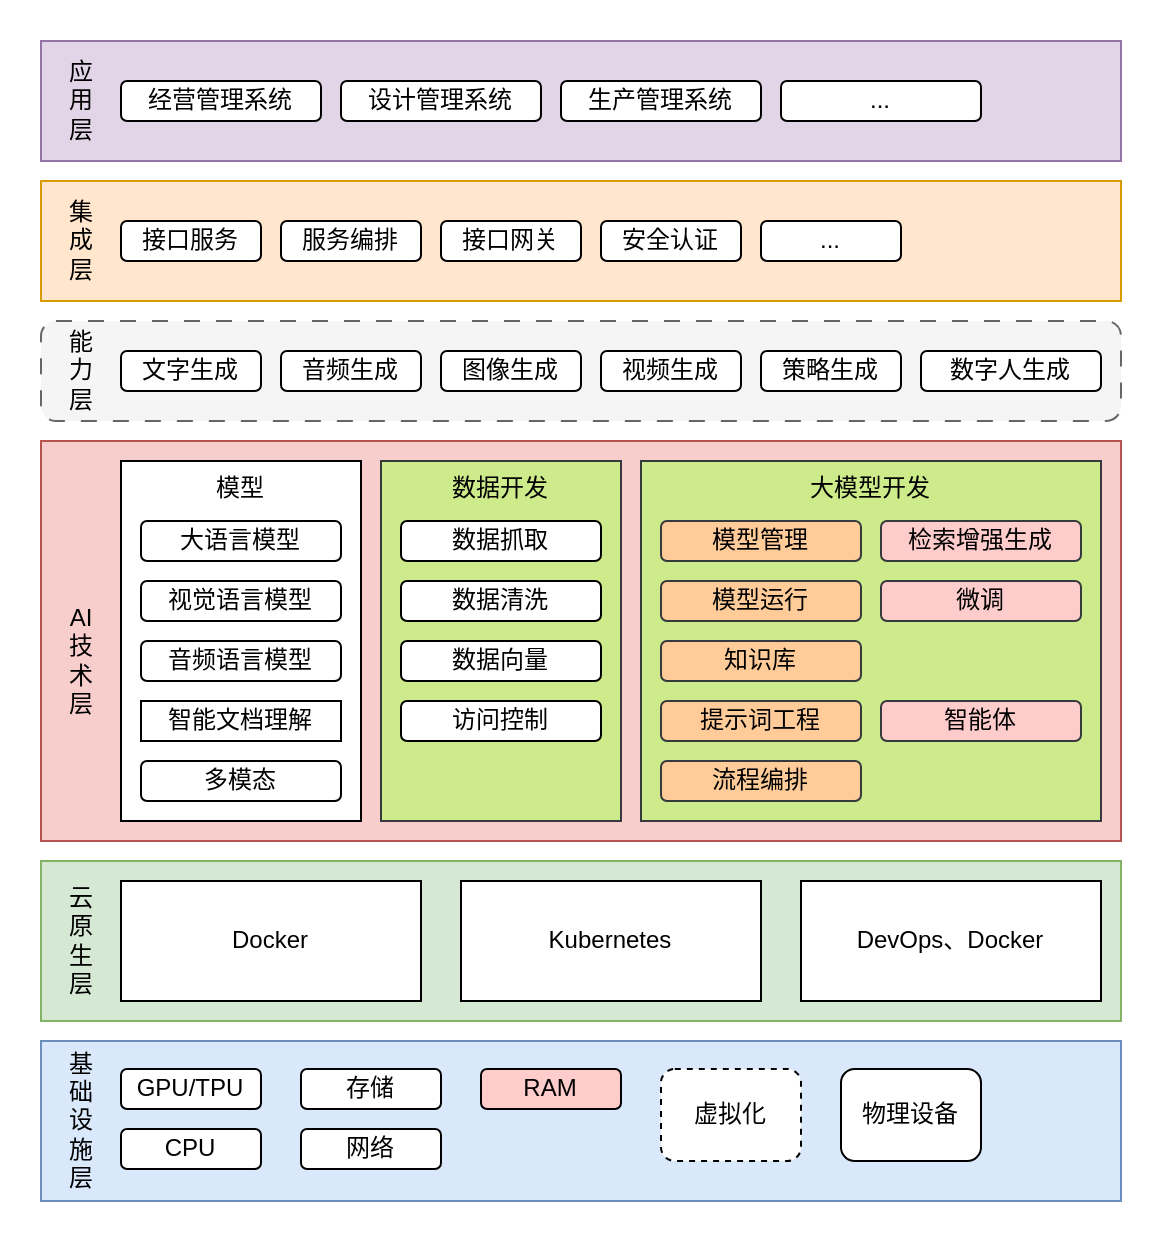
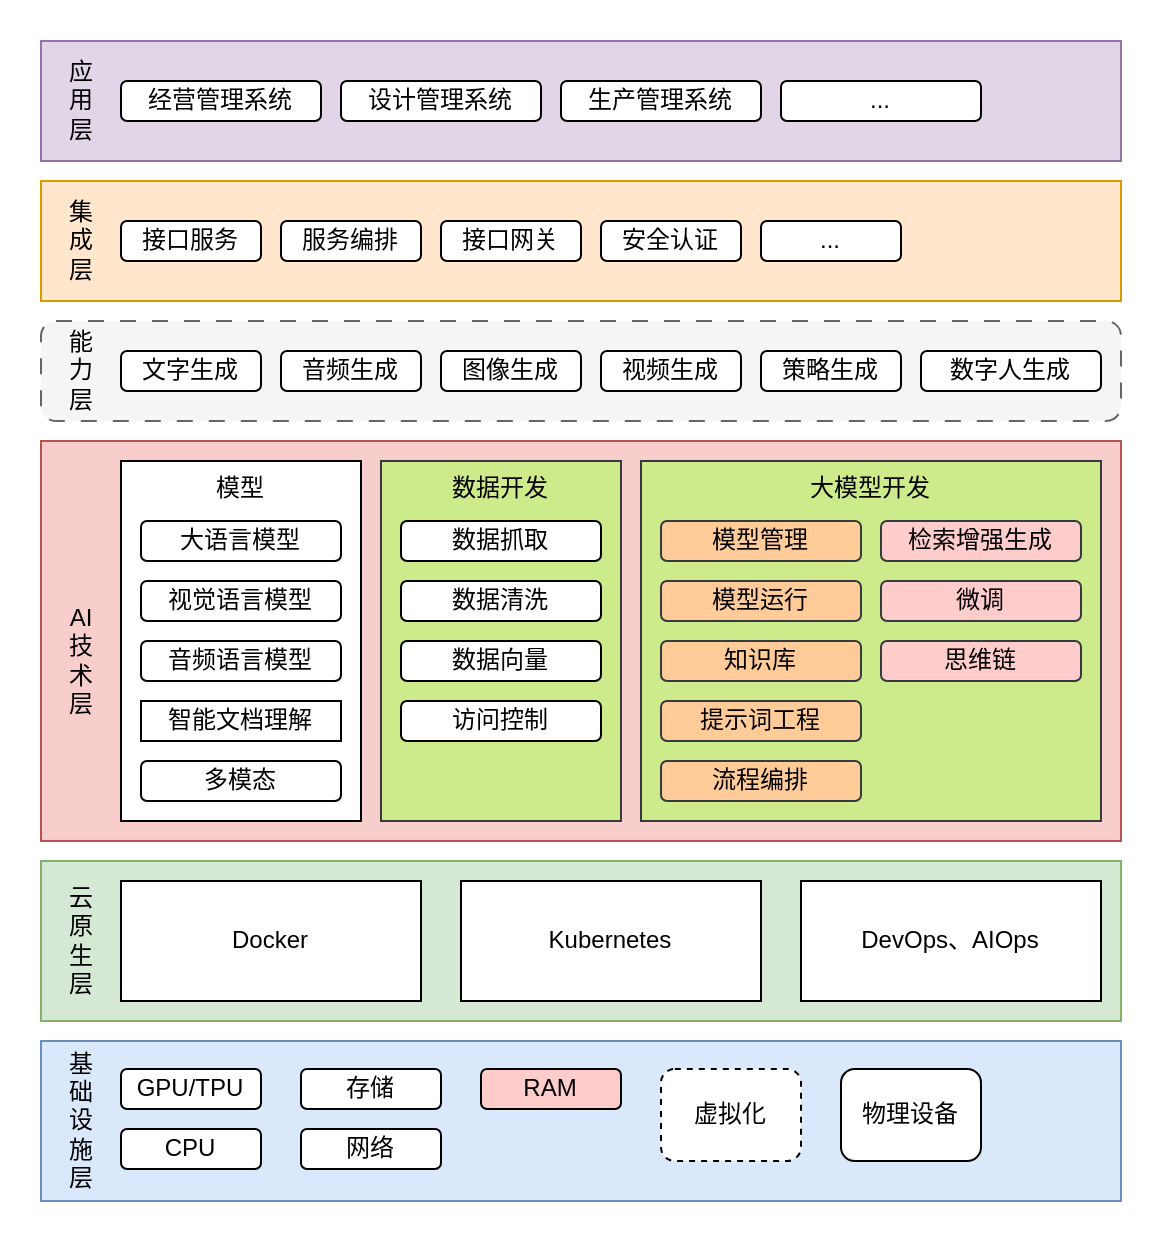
  <mxCell id="0" />
  <mxCell id="1" parent="0" />
  <mxCell id="2" value="" style="group" vertex="1" connectable="0" parent="1"><mxGeometry x="20" y="20" width="540" height="585" as="geometry" /></mxCell>
  <mxCell id="3" value="" style="rounded=0;whiteSpace=wrap;html=1;align=center;horizontal=0;verticalAlign=top;fillColor=#f8cecc;strokeColor=#b85450;" vertex="1" parent="2"><mxGeometry y="200" width="540" height="200" as="geometry" /></mxCell>
  <mxCell id="4" value="模型" style="rounded=0;whiteSpace=wrap;html=1;horizontal=1;verticalAlign=top;" vertex="1" parent="2"><mxGeometry x="40" y="210" width="120" height="180" as="geometry" /></mxCell>
  <mxCell id="5" value="" style="rounded=0;whiteSpace=wrap;html=1;align=center;horizontal=0;verticalAlign=top;fillColor=#d5e8d4;strokeColor=#82b366;" vertex="1" parent="2"><mxGeometry y="410" width="540" height="80" as="geometry" /></mxCell>
  <mxCell id="6" value="" style="rounded=0;whiteSpace=wrap;html=1;align=center;horizontal=0;verticalAlign=top;fillColor=#dae8fc;strokeColor=#6c8ebf;" vertex="1" parent="2"><mxGeometry y="500" width="540" height="80" as="geometry" /></mxCell>
  <mxCell id="7" value="基&lt;div&gt;础&lt;/div&gt;&lt;div&gt;设&lt;/div&gt;&lt;div&gt;施&lt;/div&gt;&lt;div&gt;层&lt;/div&gt;" style="text;html=1;align=center;verticalAlign=middle;resizable=0;points=[];autosize=1;strokeColor=none;fillColor=none;" vertex="1" parent="2"><mxGeometry y="495" width="40" height="90" as="geometry" /></mxCell>
  <mxCell id="8" value="云&lt;div&gt;原&lt;/div&gt;&lt;div&gt;生&lt;br&gt;&lt;div&gt;层&lt;/div&gt;&lt;/div&gt;" style="text;html=1;align=center;verticalAlign=middle;resizable=0;points=[];autosize=1;strokeColor=none;fillColor=none;" vertex="1" parent="2"><mxGeometry y="415" width="40" height="70" as="geometry" /></mxCell>
  <mxCell id="9" value="&lt;div&gt;AI&lt;/div&gt;&lt;div&gt;技&lt;/div&gt;&lt;div&gt;术&lt;/div&gt;&lt;div&gt;&lt;div&gt;&lt;div&gt;层&lt;/div&gt;&lt;/div&gt;&lt;/div&gt;" style="text;html=1;align=center;verticalAlign=middle;resizable=0;points=[];autosize=1;strokeColor=none;fillColor=none;" vertex="1" parent="2"><mxGeometry y="275" width="40" height="70" as="geometry" /></mxCell>
  <mxCell id="10" value="数据开发" style="rounded=0;whiteSpace=wrap;html=1;horizontal=1;verticalAlign=top;fillColor=#cdeb8b;strokeColor=#36393d;" vertex="1" parent="2"><mxGeometry x="170" y="210" width="120" height="180" as="geometry" /></mxCell>
  <mxCell id="11" value="大模型开发" style="rounded=0;whiteSpace=wrap;html=1;horizontal=1;verticalAlign=top;fillColor=#cdeb8b;strokeColor=#36393d;" vertex="1" parent="2"><mxGeometry x="300" y="210" width="230" height="180" as="geometry" /></mxCell>
  <mxCell id="12" value="大语言模型" style="rounded=1;whiteSpace=wrap;html=1;" vertex="1" parent="2"><mxGeometry x="50" y="240" width="100" height="20" as="geometry" /></mxCell>
  <mxCell id="13" value="视觉语言模型" style="rounded=1;whiteSpace=wrap;html=1;" vertex="1" parent="2"><mxGeometry x="50" y="270" width="100" height="20" as="geometry" /></mxCell>
  <mxCell id="14" value="音频语言模型" style="rounded=1;whiteSpace=wrap;html=1;" vertex="1" parent="2"><mxGeometry x="50" y="300" width="100" height="20" as="geometry" /></mxCell>
  <mxCell id="15" value="智能文档理解" style="whiteSpace=wrap;html=1;rounded=0;" vertex="1" parent="2"><mxGeometry x="50" y="330" width="100" height="20" as="geometry" /></mxCell>
  <mxCell id="16" value="多模态" style="rounded=1;whiteSpace=wrap;html=1;" vertex="1" parent="2"><mxGeometry x="50" y="360" width="100" height="20" as="geometry" /></mxCell>
  <mxCell id="17" value="数据抓取" style="rounded=1;whiteSpace=wrap;html=1;" vertex="1" parent="2"><mxGeometry x="180" y="240" width="100" height="20" as="geometry" /></mxCell>
  <mxCell id="18" value="数据清洗" style="rounded=1;whiteSpace=wrap;html=1;" vertex="1" parent="2"><mxGeometry x="180" y="270" width="100" height="20" as="geometry" /></mxCell>
  <mxCell id="19" value="数据向量" style="rounded=1;whiteSpace=wrap;html=1;" vertex="1" parent="2"><mxGeometry x="180" y="300" width="100" height="20" as="geometry" /></mxCell>
  <mxCell id="20" value="访问控制" style="rounded=1;whiteSpace=wrap;html=1;" vertex="1" parent="2"><mxGeometry x="180" y="330" width="100" height="20" as="geometry" /></mxCell>
  <mxCell id="21" value="模型管理" style="rounded=1;whiteSpace=wrap;html=1;fillColor=#ffcc99;strokeColor=#36393d;" vertex="1" parent="2"><mxGeometry x="310" y="240" width="100" height="20" as="geometry" /></mxCell>
  <mxCell id="22" value="检索增强生成" style="rounded=1;whiteSpace=wrap;html=1;fillColor=#ffcccc;strokeColor=#36393d;" vertex="1" parent="2"><mxGeometry x="420" y="240" width="100" height="20" as="geometry" /></mxCell>
  <mxCell id="23" value="模型运行" style="rounded=1;whiteSpace=wrap;html=1;fillColor=#ffcc99;strokeColor=#36393d;" vertex="1" parent="2"><mxGeometry x="310" y="270" width="100" height="20" as="geometry" /></mxCell>
  <mxCell id="24" value="知识库" style="rounded=1;whiteSpace=wrap;html=1;fillColor=#ffcc99;strokeColor=#36393d;" vertex="1" parent="2"><mxGeometry x="310" y="300" width="100" height="20" as="geometry" /></mxCell>
  <mxCell id="25" value="提示词工程" style="rounded=1;whiteSpace=wrap;html=1;fillColor=#ffcc99;strokeColor=#36393d;" vertex="1" parent="2"><mxGeometry x="310" y="330" width="100" height="20" as="geometry" /></mxCell>
  <mxCell id="26" value="微调" style="rounded=1;whiteSpace=wrap;html=1;fillColor=#ffcccc;strokeColor=#36393d;" vertex="1" parent="2"><mxGeometry x="420" y="270" width="100" height="20" as="geometry" /></mxCell>
+ <mxCell id="27" value="思维链" style="rounded=1;whiteSpace=wrap;html=1;fillColor=#ffcccc;strokeColor=#36393d;" vertex="1" parent="2"><mxGeometry x="420" y="300" width="100" height="20" as="geometry" /></mxCell>
  <mxCell id="28" value="流程编排" style="rounded=1;whiteSpace=wrap;html=1;fillColor=#ffcc99;strokeColor=#36393d;" vertex="1" parent="2"><mxGeometry x="310" y="360" width="100" height="20" as="geometry" /></mxCell>
- <mxCell id="29" value="智能体" style="rounded=1;whiteSpace=wrap;html=1;fillColor=#ffcccc;strokeColor=#36393d;" vertex="1" parent="2"><mxGeometry x="420" y="330" width="100" height="20" as="geometry" /></mxCell>
  <mxCell id="30" value="Docker" style="rounded=0;whiteSpace=wrap;html=1;" vertex="1" parent="2"><mxGeometry x="40" y="420" width="150" height="60" as="geometry" /></mxCell>
  <mxCell id="31" value="Kubernetes" style="rounded=0;whiteSpace=wrap;html=1;" vertex="1" parent="2"><mxGeometry x="210" y="420" width="150" height="60" as="geometry" /></mxCell>
- <mxCell id="32" value="DevOps、Docker" style="rounded=0;whiteSpace=wrap;html=1;" vertex="1" parent="2"><mxGeometry x="380" y="420" width="150" height="60" as="geometry" /></mxCell>
+ <mxCell id="32" value="DevOps、AIOps" style="rounded=0;whiteSpace=wrap;html=1;" vertex="1" parent="2"><mxGeometry x="380" y="420" width="150" height="60" as="geometry" /></mxCell>
  <mxCell id="33" value="" style="rounded=1;whiteSpace=wrap;html=1;dashed=1;dashPattern=8 8;fillColor=#f5f5f5;fontColor=#333333;strokeColor=#666666;" vertex="1" parent="2"><mxGeometry y="140" width="540" height="50" as="geometry" /></mxCell>
  <mxCell id="34" value="&lt;div&gt;&lt;div&gt;能&lt;/div&gt;&lt;div&gt;力&lt;/div&gt;&lt;div&gt;&lt;div&gt;&lt;div&gt;层&lt;/div&gt;&lt;/div&gt;&lt;/div&gt;&lt;/div&gt;" style="text;html=1;align=center;verticalAlign=middle;resizable=0;points=[];autosize=1;strokeColor=none;fillColor=none;" vertex="1" parent="2"><mxGeometry y="135" width="40" height="60" as="geometry" /></mxCell>
  <mxCell id="35" value="文字生成" style="rounded=1;whiteSpace=wrap;html=1;verticalAlign=middle;" vertex="1" parent="2"><mxGeometry x="40" y="155" width="70" height="20" as="geometry" /></mxCell>
  <mxCell id="36" value="音频生成" style="rounded=1;whiteSpace=wrap;html=1;verticalAlign=middle;" vertex="1" parent="2"><mxGeometry x="120" y="155" width="70" height="20" as="geometry" /></mxCell>
  <mxCell id="37" value="图像生成" style="rounded=1;whiteSpace=wrap;html=1;verticalAlign=middle;" vertex="1" parent="2"><mxGeometry x="200" y="155" width="70" height="20" as="geometry" /></mxCell>
  <mxCell id="38" value="视频生成" style="rounded=1;whiteSpace=wrap;html=1;verticalAlign=middle;" vertex="1" parent="2"><mxGeometry x="280" y="155" width="70" height="20" as="geometry" /></mxCell>
  <mxCell id="39" value="策略生成" style="rounded=1;whiteSpace=wrap;html=1;verticalAlign=middle;" vertex="1" parent="2"><mxGeometry x="360" y="155" width="70" height="20" as="geometry" /></mxCell>
  <mxCell id="40" value="数字人生成" style="rounded=1;whiteSpace=wrap;html=1;verticalAlign=middle;" vertex="1" parent="2"><mxGeometry x="440" y="155" width="90" height="20" as="geometry" /></mxCell>
  <mxCell id="41" value="" style="rounded=0;whiteSpace=wrap;html=1;fillColor=#ffe6cc;strokeColor=#d79b00;" vertex="1" parent="2"><mxGeometry y="70" width="540" height="60" as="geometry" /></mxCell>
  <mxCell id="42" value="&lt;div&gt;集&lt;/div&gt;&lt;div&gt;成&lt;/div&gt;&lt;div&gt;&lt;div&gt;&lt;div&gt;层&lt;/div&gt;&lt;/div&gt;&lt;/div&gt;" style="text;html=1;align=center;verticalAlign=middle;resizable=0;points=[];autosize=1;strokeColor=none;fillColor=none;" vertex="1" parent="2"><mxGeometry y="70" width="40" height="60" as="geometry" /></mxCell>
  <mxCell id="43" value="接口服务" style="rounded=1;whiteSpace=wrap;html=1;verticalAlign=middle;" vertex="1" parent="2"><mxGeometry x="40" y="90" width="70" height="20" as="geometry" /></mxCell>
  <mxCell id="44" value="服务编排" style="rounded=1;whiteSpace=wrap;html=1;verticalAlign=middle;" vertex="1" parent="2"><mxGeometry x="120" y="90" width="70" height="20" as="geometry" /></mxCell>
  <mxCell id="45" value="接口网关" style="rounded=1;whiteSpace=wrap;html=1;verticalAlign=middle;" vertex="1" parent="2"><mxGeometry x="200" y="90" width="70" height="20" as="geometry" /></mxCell>
  <mxCell id="46" value="安全认证" style="rounded=1;whiteSpace=wrap;html=1;verticalAlign=middle;" vertex="1" parent="2"><mxGeometry x="280" y="90" width="70" height="20" as="geometry" /></mxCell>
  <mxCell id="47" value="..." style="rounded=1;whiteSpace=wrap;html=1;verticalAlign=middle;" vertex="1" parent="2"><mxGeometry x="360" y="90" width="70" height="20" as="geometry" /></mxCell>
  <mxCell id="48" value="" style="rounded=0;whiteSpace=wrap;html=1;fillColor=#e1d5e7;strokeColor=#9673a6;" vertex="1" parent="2"><mxGeometry width="540" height="60" as="geometry" /></mxCell>
  <mxCell id="49" value="&lt;div&gt;&lt;span style=&quot;background-color: transparent; color: light-dark(rgb(0, 0, 0), rgb(255, 255, 255));&quot;&gt;应&lt;/span&gt;&lt;/div&gt;&lt;div&gt;&lt;span style=&quot;background-color: transparent; color: light-dark(rgb(0, 0, 0), rgb(255, 255, 255));&quot;&gt;用&lt;/span&gt;&lt;/div&gt;&lt;div&gt;&lt;span style=&quot;background-color: transparent; color: light-dark(rgb(0, 0, 0), rgb(255, 255, 255));&quot;&gt;层&lt;/span&gt;&lt;/div&gt;" style="text;html=1;align=center;verticalAlign=middle;resizable=0;points=[];autosize=1;strokeColor=none;fillColor=none;" vertex="1" parent="2"><mxGeometry width="40" height="60" as="geometry" /></mxCell>
  <mxCell id="50" value="经营管理系统" style="rounded=1;whiteSpace=wrap;html=1;verticalAlign=middle;" vertex="1" parent="2"><mxGeometry x="40" y="20" width="100" height="20" as="geometry" /></mxCell>
  <mxCell id="51" value="设计管理系统" style="rounded=1;whiteSpace=wrap;html=1;verticalAlign=middle;" vertex="1" parent="2"><mxGeometry x="150" y="20" width="100" height="20" as="geometry" /></mxCell>
  <mxCell id="52" value="生产管理系统" style="rounded=1;whiteSpace=wrap;html=1;verticalAlign=middle;" vertex="1" parent="2"><mxGeometry x="260" y="20" width="100" height="20" as="geometry" /></mxCell>
  <mxCell id="53" value="..." style="rounded=1;whiteSpace=wrap;html=1;verticalAlign=middle;" vertex="1" parent="2"><mxGeometry x="370" y="20" width="100" height="20" as="geometry" /></mxCell>
  <mxCell id="54" value="GPU/TPU" style="rounded=1;whiteSpace=wrap;html=1;verticalAlign=middle;" vertex="1" parent="2"><mxGeometry x="40" y="514" width="70" height="20" as="geometry" /></mxCell>
  <mxCell id="55" value="CPU" style="rounded=1;whiteSpace=wrap;html=1;verticalAlign=middle;" vertex="1" parent="2"><mxGeometry x="40" y="544" width="70" height="20" as="geometry" /></mxCell>
  <mxCell id="56" value="存储" style="rounded=1;whiteSpace=wrap;html=1;verticalAlign=middle;" vertex="1" parent="2"><mxGeometry x="130" y="514" width="70" height="20" as="geometry" /></mxCell>
  <mxCell id="57" value="网络" style="rounded=1;whiteSpace=wrap;html=1;verticalAlign=middle;" vertex="1" parent="2"><mxGeometry x="130" y="544" width="70" height="20" as="geometry" /></mxCell>
  <mxCell id="58" value="RAM" style="rounded=1;whiteSpace=wrap;html=1;verticalAlign=middle;fillColor=#ffcccc;" vertex="1" parent="2"><mxGeometry x="220" y="514" width="70" height="20" as="geometry" /></mxCell>
  <mxCell id="59" value="虚拟化" style="rounded=1;whiteSpace=wrap;html=1;verticalAlign=middle;dashed=1;" vertex="1" parent="2"><mxGeometry x="310" y="514" width="70" height="46" as="geometry" /></mxCell>
  <mxCell id="60" value="物理设备" style="rounded=1;whiteSpace=wrap;html=1;verticalAlign=middle;" vertex="1" parent="2"><mxGeometry x="400" y="514" width="70" height="46" as="geometry" /></mxCell>
